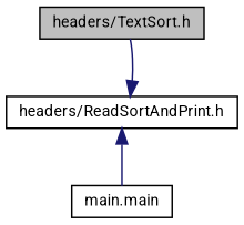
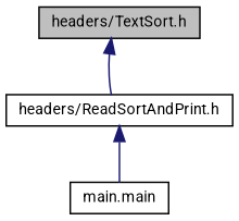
  digraph {
    fontname=Roboto
    node [color=black fillcolor=white fontname=Roboto fontsize=10 shape=record style=filled]
    edge [color=midnightblue dir=back fontname=Roboto fontsize=10 labelfontname=Helvetica labelfontsize=10 style=solid]
    n1 [fillcolor=grey75 fontcolor=black height=0.2 label="headers/TextSort.h" width=0.4]
    n2 [height=0.2 label="headers/ReadSortAndPrint.h" width=0.4]
    n3 [height=0.2 label="main.main" width=0.4]
-   n2 -> n1
+   n1 -> n2
    n2 -> n3
  }
